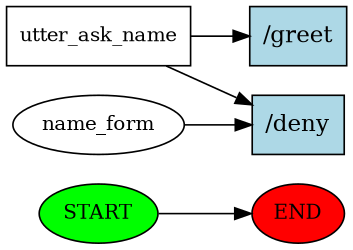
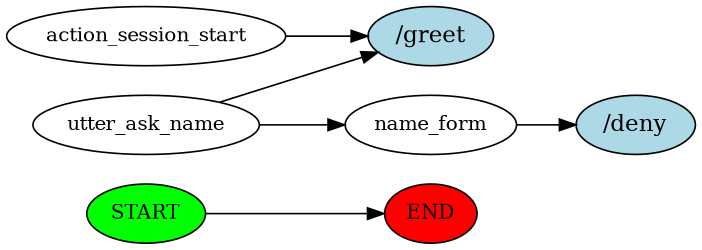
  digraph {
    rankdir=LR
    node [fontsize=12 style=filled]
    n1 [fillcolor=green label=START]
    n2 [fillcolor=red label=END]
-   n4 [fillcolor=lightblue label="/greet" shape=rect fontsize=""]
-   n5 [label=utter_ask_name shape=box style=""]
+   n3 [label=action_session_start style=""]
+   n4 [fillcolor=lightblue label="/greet" shape=ellipse fontsize=""]
+   n5 [label=utter_ask_name style=""]
    n6 [label=name_form style=""]
-   n7 [fillcolor=lightblue label="/deny" shape=rect fontsize=""]
+   n7 [fillcolor=lightblue label="/deny" shape=ellipse fontsize=""]
    n1 -> n2
+   n3 -> n4
    n5 -> n4
-   n5 -> n7
+   n5 -> n6
    n6 -> n7
  }
